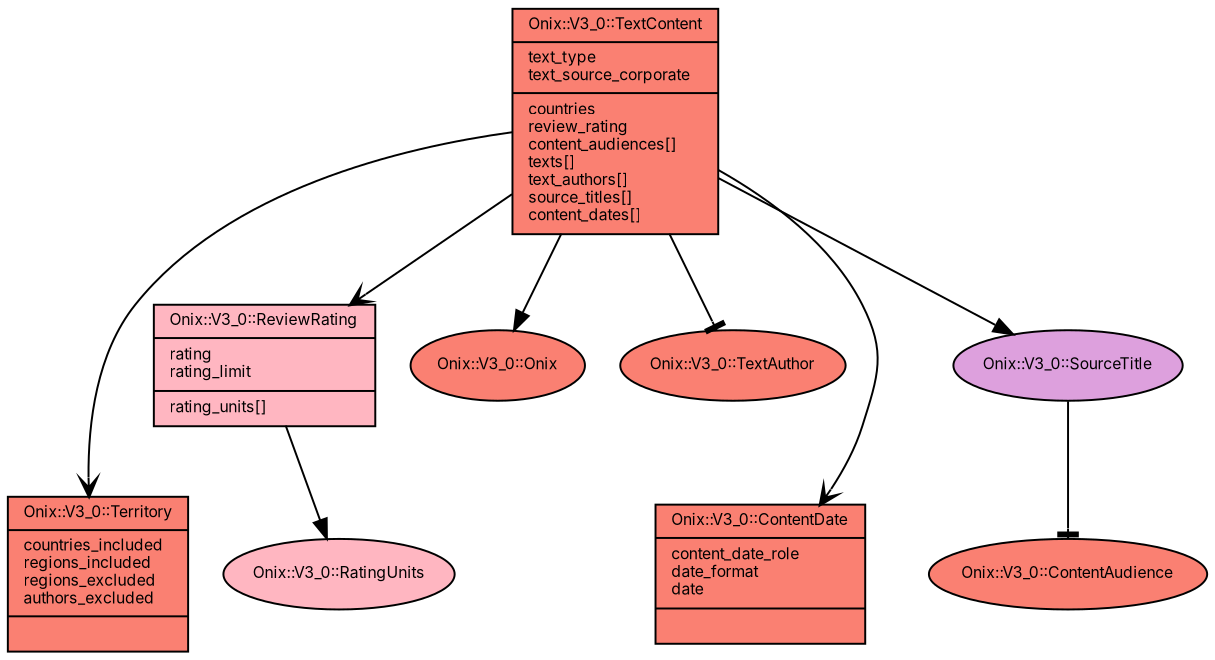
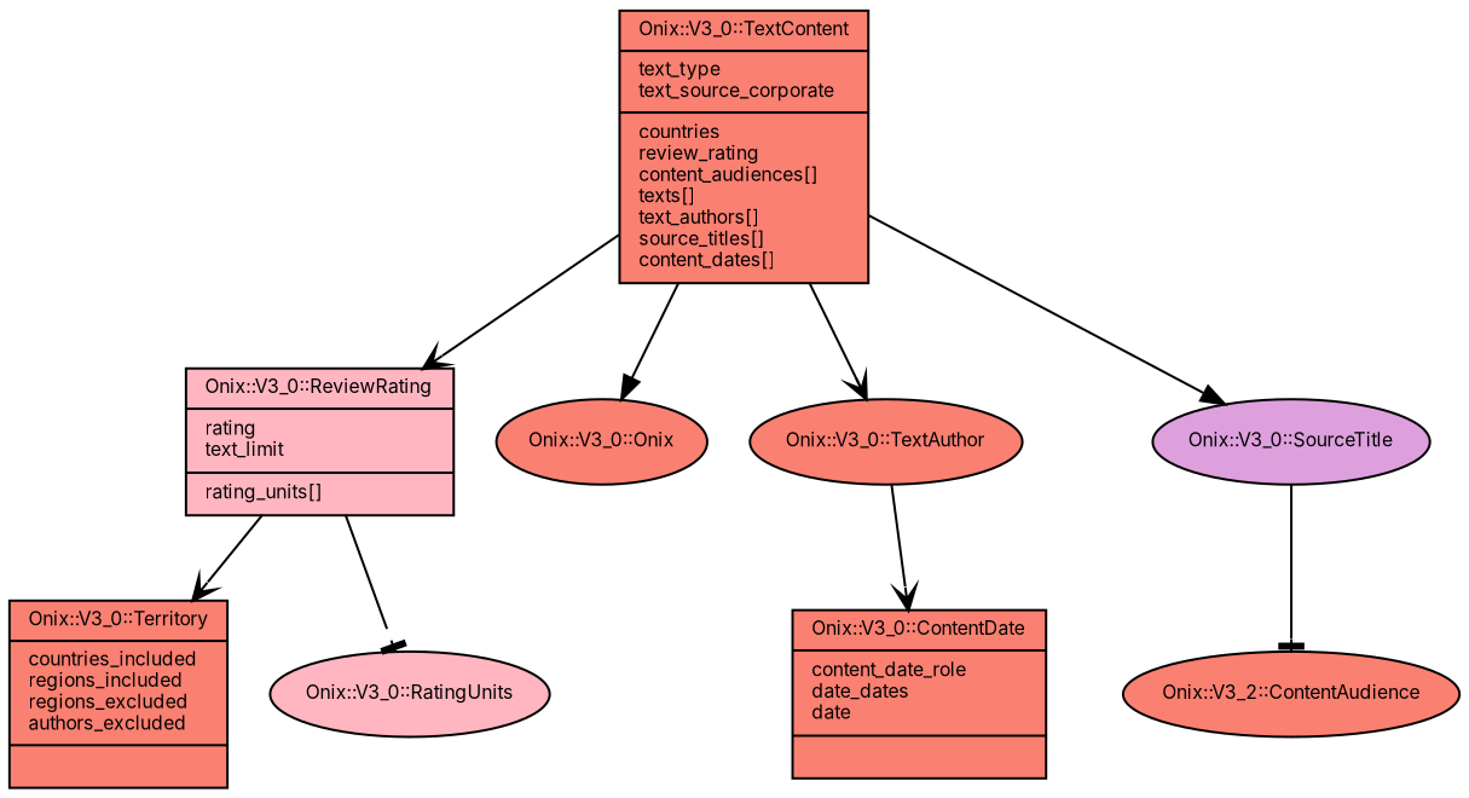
  digraph {
    fontname=Inter
    fontsize=8
    node [fillcolor=salmon fontname=Inter fontsize=8 shape=oval style=filled]
    edge [arrowhead=vee fontname=Inter fontsize=8]
    n1 [label="{Onix::V3_0::TextContent\l|text_type\ltext_source_corporate\l|countries\lreview_rating\lcontent_audiences[]\ltexts[]\ltext_authors[]\lsource_titles[]\lcontent_dates[]\l}" shape=record]
    n2 [label="{Onix::V3_0::Territory\l|countries_included\lregions_included\lregions_excluded\lauthors_excluded\l|\l}" shape=record]
-   n3 [fillcolor=lightpink label="{Onix::V3_0::ReviewRating\l|rating\lrating_limit\l|rating_units[]\l}" shape=record]
+   n3 [fillcolor=lightpink label="{Onix::V3_0::ReviewRating\l|rating\ltext_limit\l|rating_units[]\l}" shape=record]
    n4 [label="Onix::V3_0::Onix"]
    n5 [label="Onix::V3_0::TextAuthor"]
    n6 [fillcolor=plum label="Onix::V3_0::SourceTitle"]
-   n7 [label="{Onix::V3_0::ContentDate\l|content_date_role\ldate_format\ldate\l|\l}" shape=record]
+   n7 [label="{Onix::V3_0::ContentDate\l|content_date_role\ldate_dates\ldate\l|\l}" shape=record]
    n8 [fillcolor=lightpink label="Onix::V3_0::RatingUnits"]
-   n9 [label="Onix::V3_0::ContentAudience"]
-   n1 -> n2
+   n9 [label="Onix::V3_2::ContentAudience"]
+   n3 -> n2
    n1 -> n3
    n1 -> n4 [arrowhead=normal]
-   n1 -> n5 [arrowhead=tee]
+   n1 -> n5
    n1 -> n6 [arrowhead=normal]
-   n1 -> n7
-   n3 -> n8 [arrowhead=normal]
+   n5 -> n7
+   n3 -> n8 [arrowhead=tee]
    n6 -> n9 [arrowhead=tee]
  }
